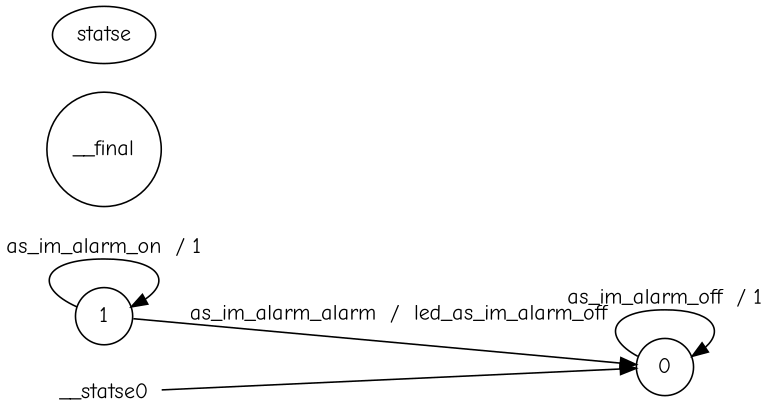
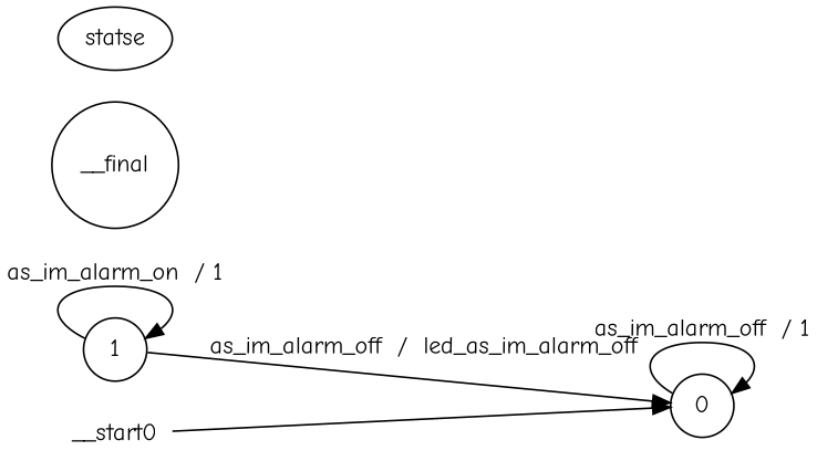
  digraph {
    fontname="Comic Neue"
    rankdir=LR
    node [fontname="Comic Neue" shape=circle]
    edge [fontname="Comic Neue"]
    n1 [label=0]
    n2 [label=1]
-   __start0 [height=0 shape=none width=0 label=__statse0]
+   __start0 [height=0 shape=none width=0]
    __final
    statse [shape=""]
    n1 -> n1 [label="as_im_alarm_off  / 1"]
-   n2 -> n1 [label="as_im_alarm_alarm  /  led_as_im_alarm_off"]
+   n2 -> n1 [label="as_im_alarm_off  /  led_as_im_alarm_off"]
    n2 -> n2 [label="as_im_alarm_on  / 1"]
    __start0 -> n1
  }
